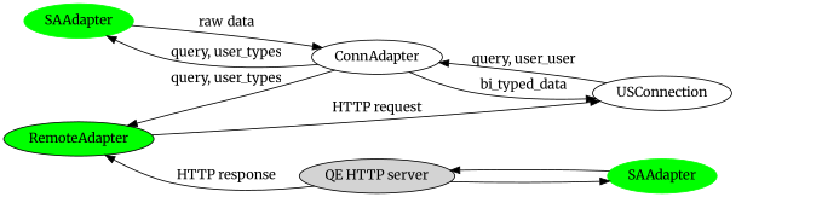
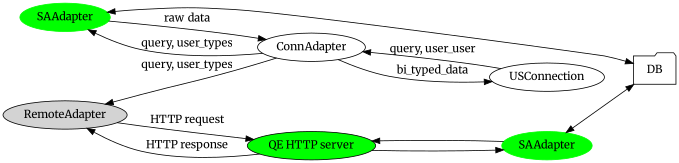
  digraph {
    fontname=Merriweather
    rankdir=LR
    node [fontname=Merriweather style=filled]
    edge [fontname=Merriweather]
    SAAdapter [color=green]
-   RemoteAdapter [fillcolor=green]
-   n3 [label="QE HTTP server"]
+   RemoteAdapter
+   n3 [label="QE HTTP server" fillcolor=green]
    n4 [color=green label=SAAdapter]
    ConnAdapter [style=""]
+   DB [shape=folder style=""]
    USConnection [style=""]
    subgraph sub_1 {
      rank=same
      SAAdapter
      RemoteAdapter
    }
    subgraph sub_2 {
      color=lightgrey
      style=filled
      RemoteAdapter
      n3
      n4
    }
    SAAdapter -> ConnAdapter [label=raw_data]
-   RemoteAdapter -> USConnection [label="HTTP request"]
+   SAAdapter -> DB [dir=both]
+   RemoteAdapter -> n3 [label="HTTP request"]
    n3 -> RemoteAdapter [label="HTTP response"]
    n3 -> n4
    n4 -> n3
+   n4 -> DB [dir=both]
    ConnAdapter -> SAAdapter [label="query, user_types"]
    ConnAdapter -> RemoteAdapter [label="query, user_types"]
    ConnAdapter -> USConnection [label=bi_typed_data]
    USConnection -> ConnAdapter [label="query, user_user"]
  }
